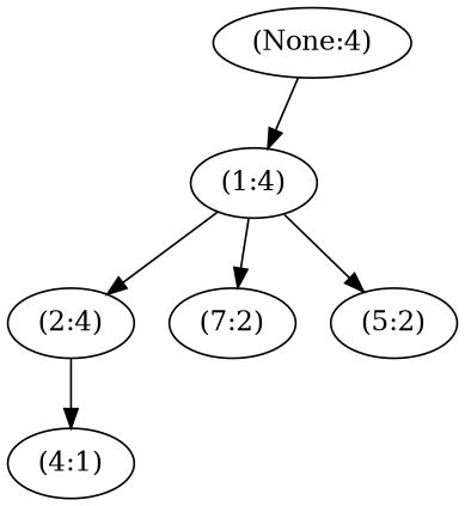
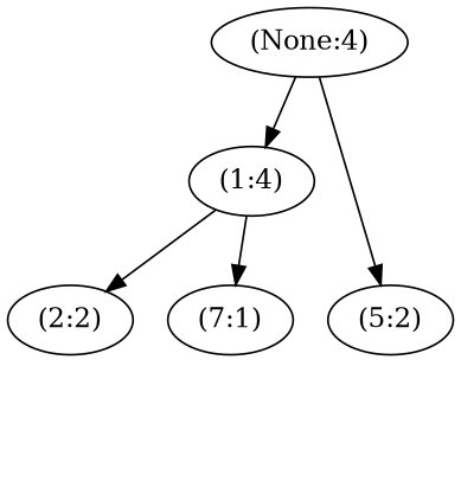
  digraph {
    n1 [label="(None:4)"]
    n2 [label="(1:4)"]
-   n3 [label="(2:4)"]
+   n3 [label="(2:2)"]
    n4 [label="(5:2)"]
-   n5 [label="(7:2)"]
-   n6 [label="(4:1)"]
+   n5 [label="(7:1)"]
    n1 -> n2
    n2 -> n3
-   n2 -> n4
+   n1 -> n4
    n2 -> n5
-   n3 -> n6
  }
